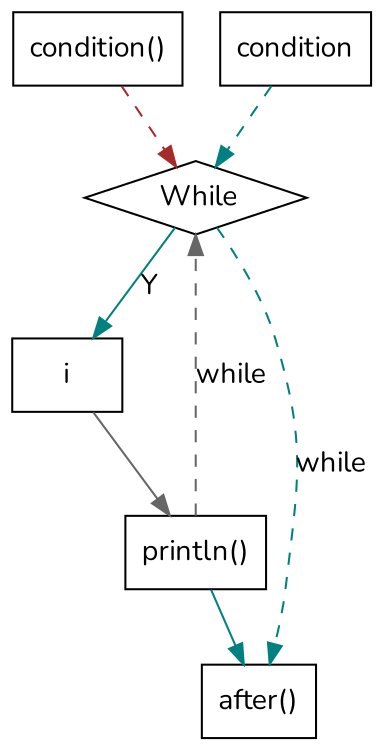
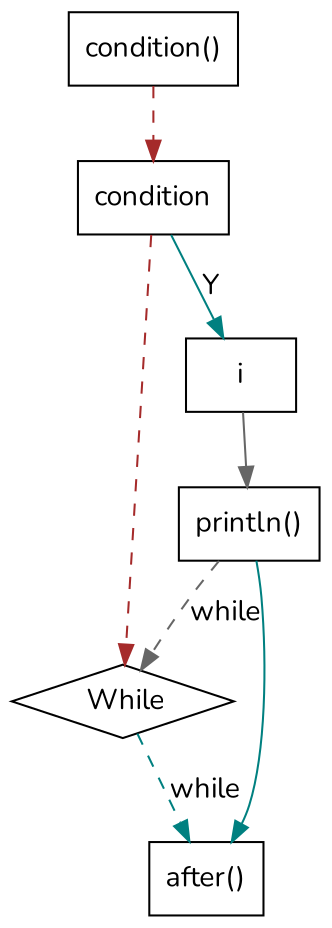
  digraph {
    compound=true
    fontname=Nunito
    node [fillcolor=white fontname=Nunito shape=rect style=filled]
    edge [color=teal fontname=Nunito style=dashed]
    n1 [label="condition()"]
    n2 [label=condition]
    n3 [label=" While" shape=diamond]
    n4 [label=i]
    n5 [label="after()"]
    n6 [label="println()"]
-   n1 -> n3 [color=brown]
-   n2 -> n3
-   n3 -> n4 [label=Y style=solid]
+   n1 -> n2 [color=brown]
+   n2 -> n3 [color=brown]
+   n2 -> n4 [label=Y style=solid]
    n3 -> n5 [label=while]
    n4 -> n6 [color=gray40 style=solid]
    n6 -> n3 [color=gray40 label=while]
    n6 -> n5 [style=solid]
  }
